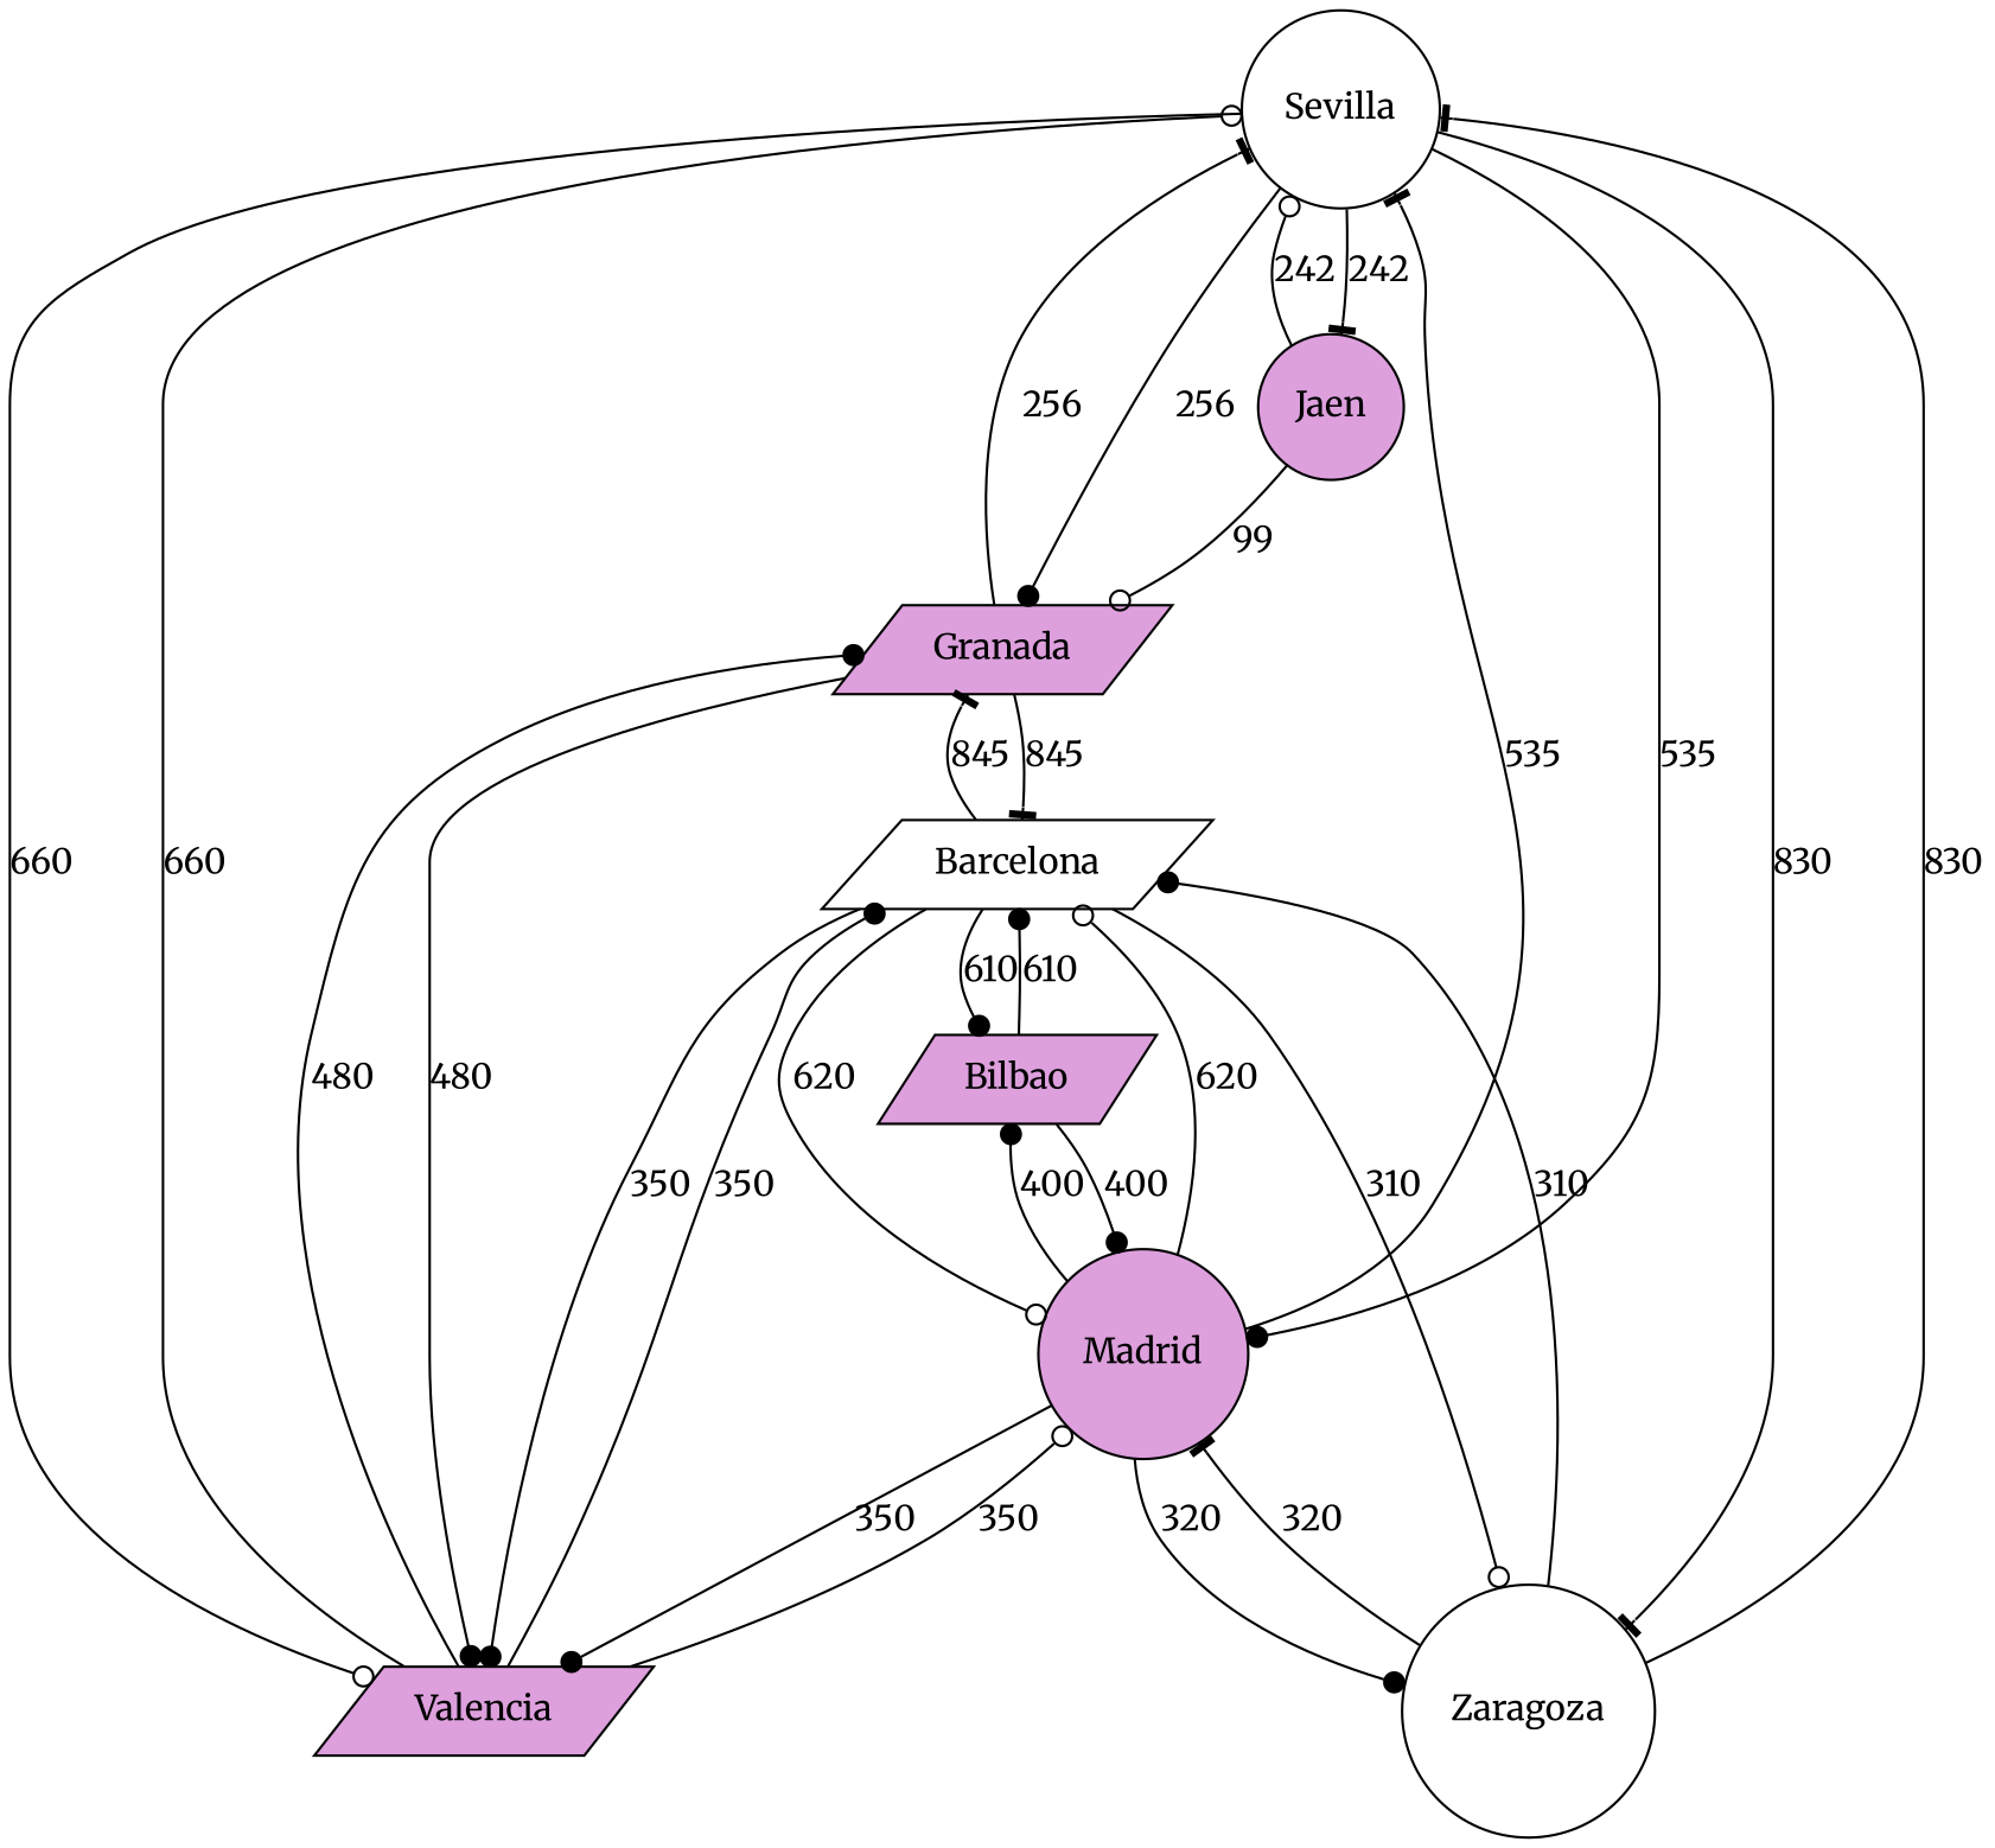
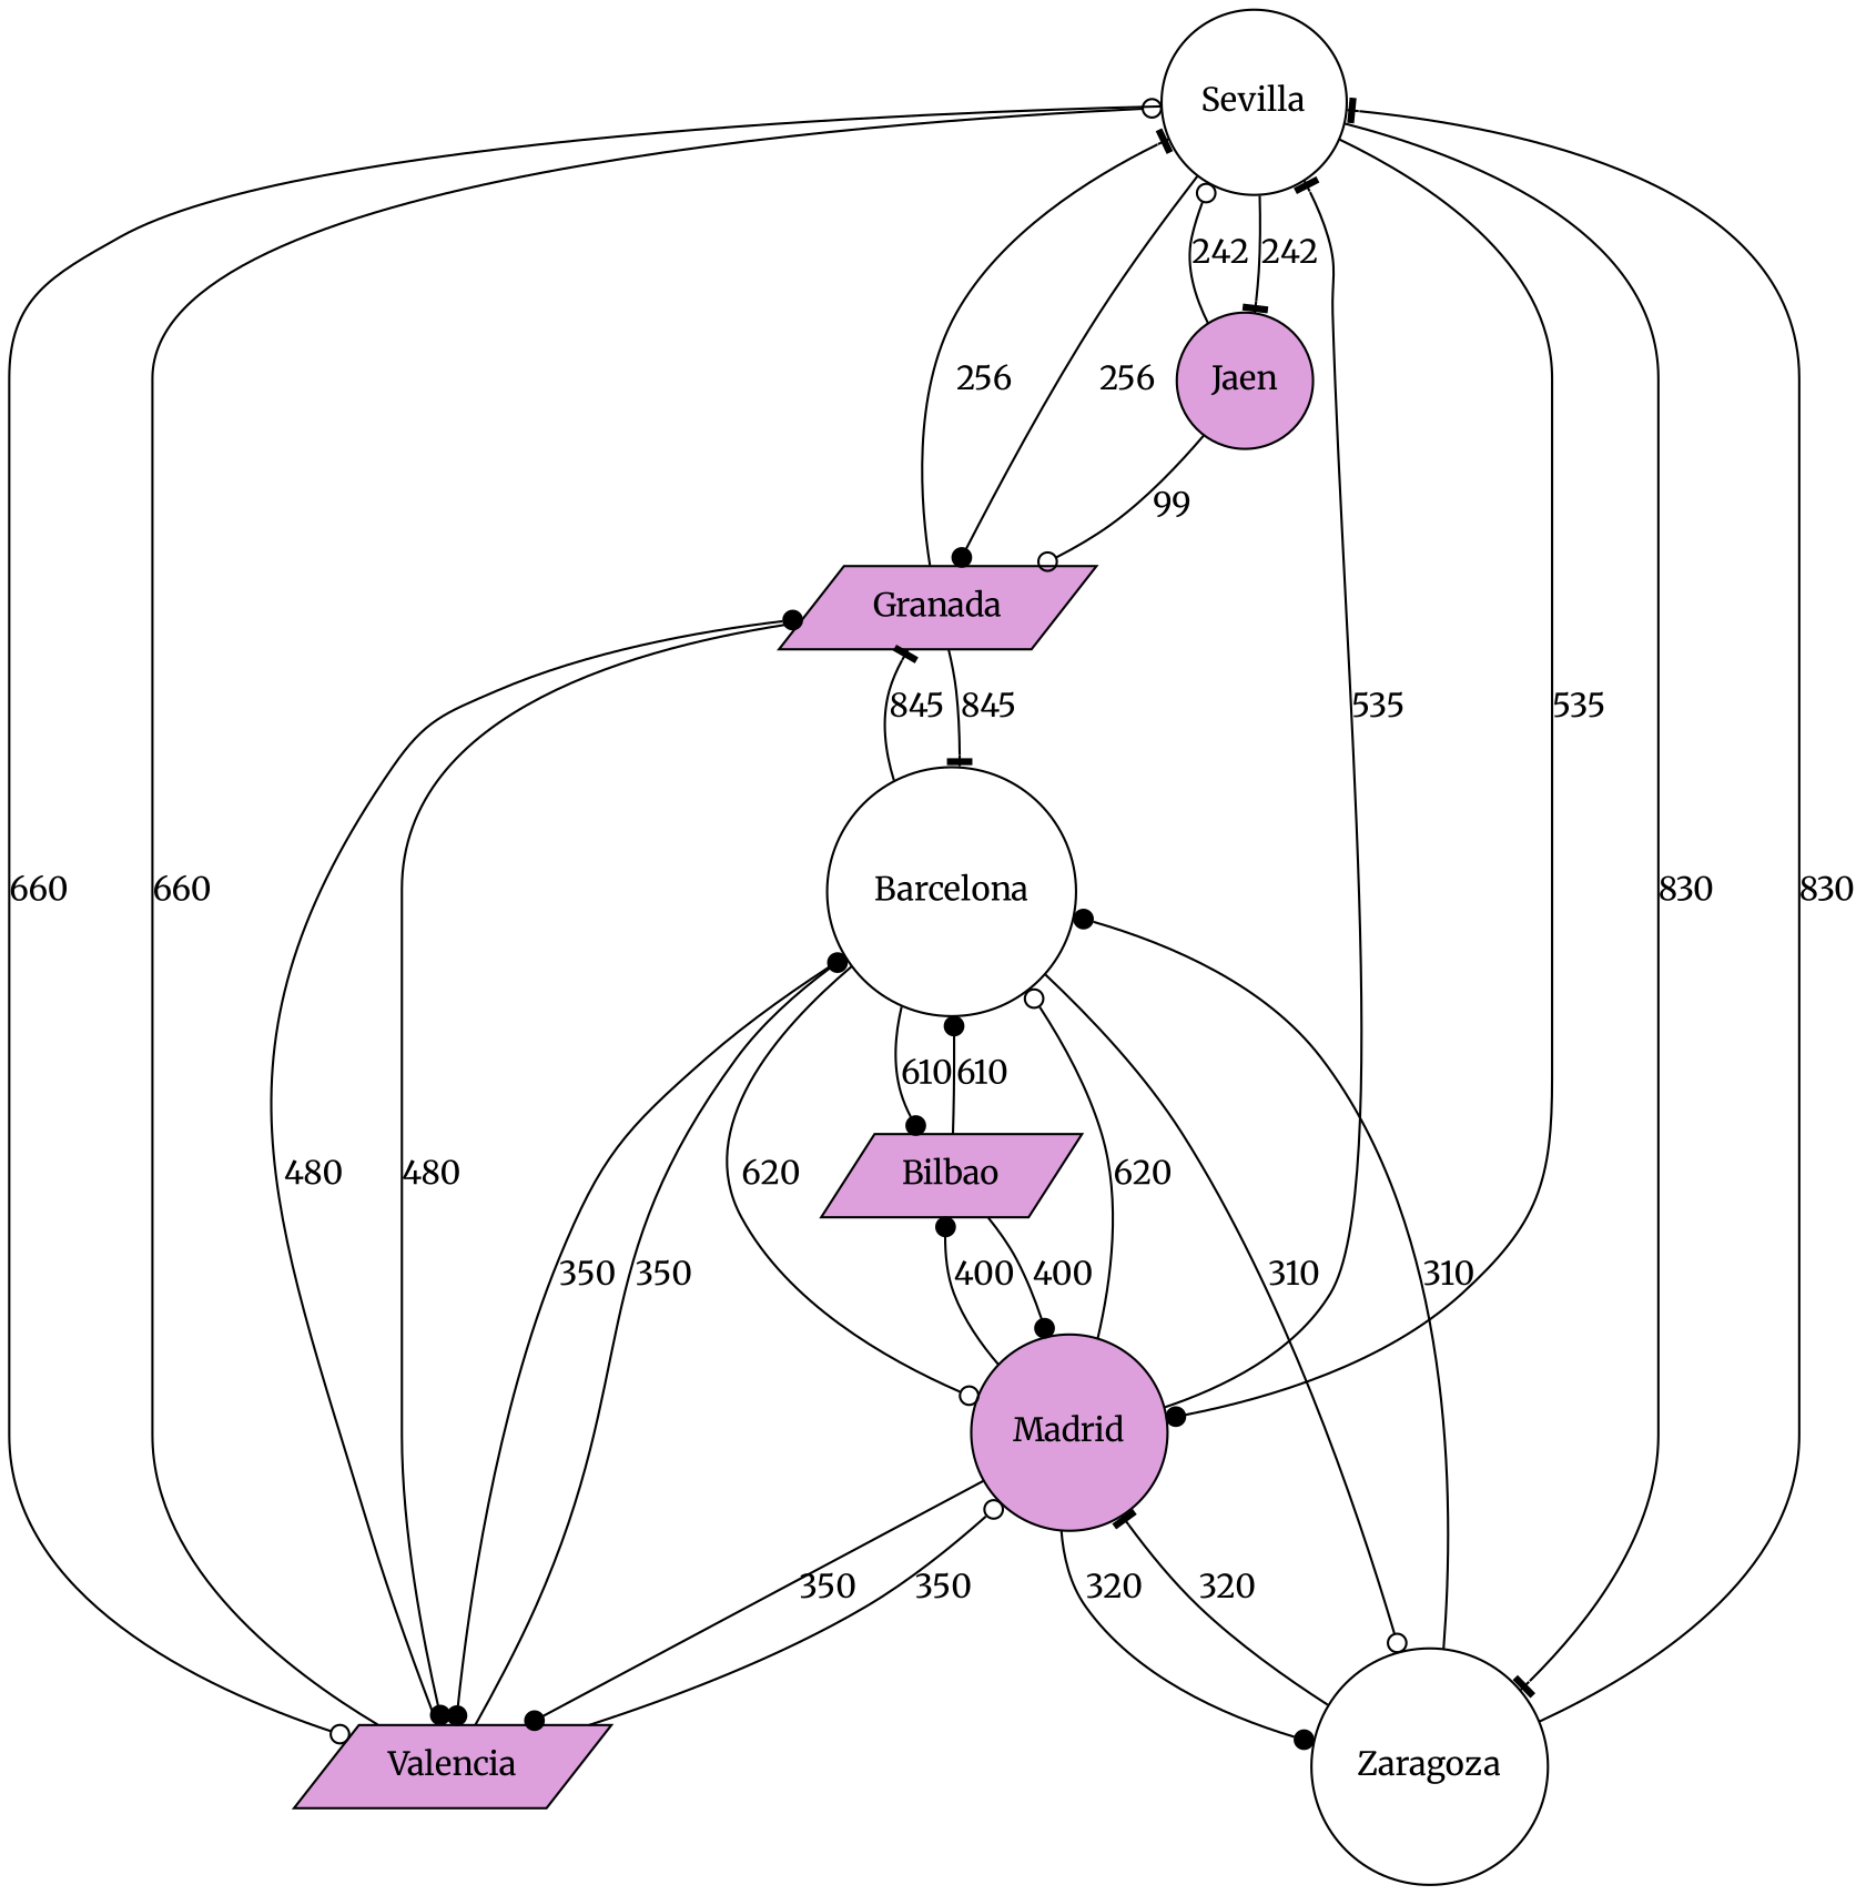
  digraph {
    fontname=Merriweather
    node [fillcolor=plum fontname=Merriweather shape=circle style=filled]
    edge [arrowhead=dot fontname=Merriweather]
    Sevilla [fillcolor=white]
    Granada [shape=parallelogram]
    Jaen
    Madrid
    Valencia [shape=parallelogram]
    Zaragoza [fillcolor=white]
-   Barcelona [fillcolor=white shape=parallelogram]
+   Barcelona [fillcolor=white]
    Bilbao [shape=parallelogram]
    Sevilla -> Granada [label=256]
    Sevilla -> Jaen [arrowhead=tee label=242]
    Sevilla -> Madrid [label=535]
    Sevilla -> Valencia [arrowhead=odot label=660]
    Sevilla -> Zaragoza [arrowhead=tee label=830]
    Granada -> Sevilla [arrowhead=tee label=256]
    Granada -> Valencia [label=480]
    Granada -> Barcelona [arrowhead=tee label=845]
    Jaen -> Sevilla [arrowhead=odot label=242]
    Jaen -> Granada [arrowhead=odot label=99]
    Madrid -> Sevilla [arrowhead=tee label=535]
    Madrid -> Valencia [label=350]
    Madrid -> Zaragoza [label=320]
    Madrid -> Barcelona [arrowhead=odot label=620]
    Madrid -> Bilbao [label=400]
    Valencia -> Sevilla [arrowhead=odot label=660]
    Valencia -> Granada [label=480]
    Valencia -> Madrid [arrowhead=odot label=350]
    Valencia -> Barcelona [label=350]
    Zaragoza -> Sevilla [arrowhead=tee label=830]
    Zaragoza -> Madrid [arrowhead=tee label=320]
    Zaragoza -> Barcelona [label=310]
    Barcelona -> Granada [arrowhead=tee label=845]
    Barcelona -> Madrid [arrowhead=odot label=620]
    Barcelona -> Valencia [label=350]
    Barcelona -> Zaragoza [arrowhead=odot label=310]
    Barcelona -> Bilbao [label=610]
    Bilbao -> Madrid [label=400]
    Bilbao -> Barcelona [label=610]
  }
